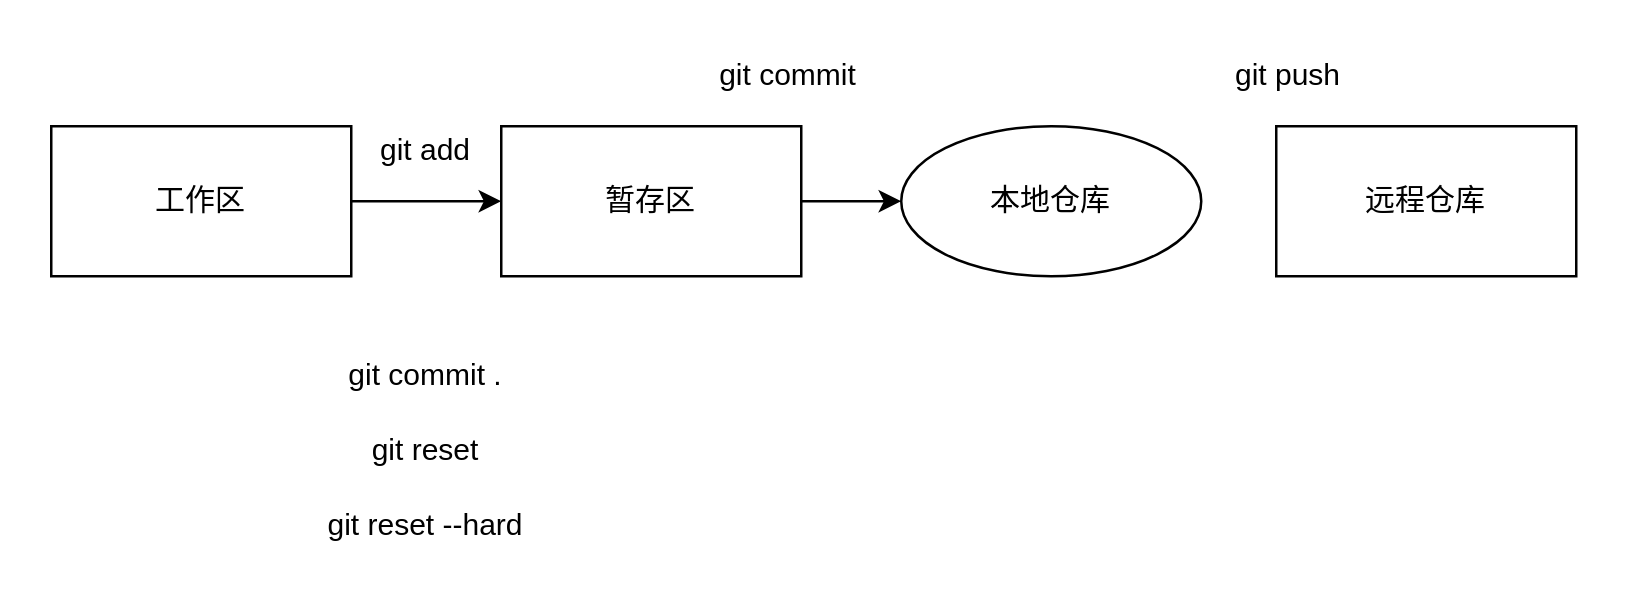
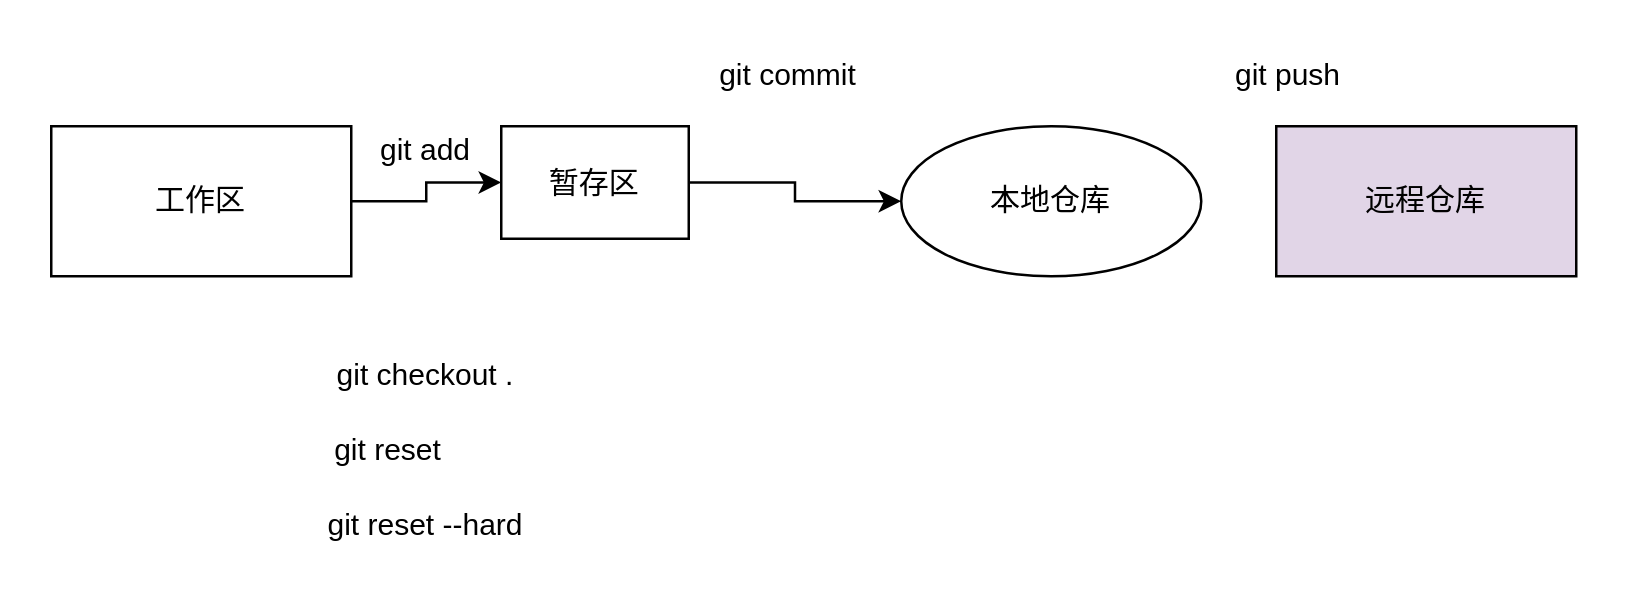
  <mxCell id="0" />
  <mxCell id="1" parent="0" />
  <mxCell id="2" style="edgeStyle=orthogonalEdgeStyle;rounded=0;orthogonalLoop=1;jettySize=auto;html=1;exitX=1;exitY=0.5;exitDx=0;exitDy=0;" edge="1" parent="1" source="3" target="5"><mxGeometry relative="1" as="geometry" /></mxCell>
  <mxCell id="3" value="工作区" style="rounded=0;whiteSpace=wrap;html=1;" vertex="1" parent="1"><mxGeometry x="20" y="50" width="120" height="60" as="geometry" /></mxCell>
  <mxCell id="4" style="edgeStyle=orthogonalEdgeStyle;rounded=0;orthogonalLoop=1;jettySize=auto;html=1;exitX=1;exitY=0.5;exitDx=0;exitDy=0;" edge="1" parent="1" source="5" target="6"><mxGeometry relative="1" as="geometry" /></mxCell>
- <mxCell id="5" value="暂存区" style="rounded=0;whiteSpace=wrap;html=1;" vertex="1" parent="1"><mxGeometry x="200" y="50" width="120" height="60" as="geometry" /></mxCell>
+ <mxCell id="5" value="暂存区" style="rounded=0;whiteSpace=wrap;html=1;" vertex="1" parent="1"><mxGeometry x="200" y="50" width="75" height="45" as="geometry" /></mxCell>
  <mxCell id="6" value="本地仓库" style="ellipse;whiteSpace=wrap;html=1;" vertex="1" parent="1"><mxGeometry x="360" y="50" width="120" height="60" as="geometry" /></mxCell>
- <mxCell id="7" value="远程仓库" style="rounded=0;whiteSpace=wrap;html=1;" vertex="1" parent="1"><mxGeometry x="510" y="50" width="120" height="60" as="geometry" /></mxCell>
+ <mxCell id="7" value="远程仓库" style="rounded=0;whiteSpace=wrap;html=1;fillColor=#e1d5e7;" vertex="1" parent="1"><mxGeometry x="510" y="50" width="120" height="60" as="geometry" /></mxCell>
  <mxCell id="8" value="git add" style="text;html=1;strokeColor=none;fillColor=none;align=center;verticalAlign=middle;whiteSpace=wrap;rounded=0;" vertex="1" parent="1"><mxGeometry x="150" y="50" width="40" height="20" as="geometry" /></mxCell>
  <mxCell id="9" value="git commit" style="text;html=1;strokeColor=none;fillColor=none;align=center;verticalAlign=middle;whiteSpace=wrap;rounded=0;" vertex="1" parent="1"><mxGeometry x="240" y="20" width="150" height="20" as="geometry" /></mxCell>
  <mxCell id="10" value="git push" style="text;html=1;strokeColor=none;fillColor=none;align=center;verticalAlign=middle;whiteSpace=wrap;rounded=0;" vertex="1" parent="1"><mxGeometry x="470" y="20" width="90" height="20" as="geometry" /></mxCell>
- <mxCell id="11" value="git commit ." style="text;html=1;strokeColor=none;fillColor=none;align=center;verticalAlign=middle;whiteSpace=wrap;rounded=0;" vertex="1" parent="1"><mxGeometry x="95" y="140" width="150" height="20" as="geometry" /></mxCell>
- <mxCell id="12" value="git reset" style="text;html=1;strokeColor=none;fillColor=none;align=center;verticalAlign=middle;whiteSpace=wrap;rounded=0;" vertex="1" parent="1"><mxGeometry x="95" y="170" width="150" height="20" as="geometry" /></mxCell>
+ <mxCell id="11" value="git checkout ." style="text;html=1;strokeColor=none;fillColor=none;align=center;verticalAlign=middle;whiteSpace=wrap;rounded=0;" vertex="1" parent="1"><mxGeometry x="95" y="140" width="150" height="20" as="geometry" /></mxCell>
+ <mxCell id="12" value="git reset" style="text;html=1;strokeColor=none;fillColor=none;align=center;verticalAlign=middle;whiteSpace=wrap;rounded=0;" vertex="1" parent="1"><mxGeometry x="80" y="170" width="150" height="20" as="geometry" /></mxCell>
  <mxCell id="13" value="git reset --hard" style="text;html=1;strokeColor=none;fillColor=none;align=center;verticalAlign=middle;whiteSpace=wrap;rounded=0;" vertex="1" parent="1"><mxGeometry x="95" y="200" width="150" height="20" as="geometry" /></mxCell>
